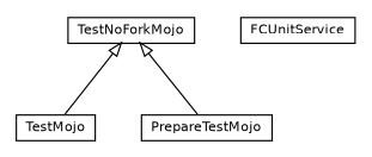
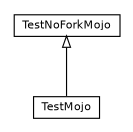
  digraph {
    nodesep=0.25
    ranksep=0.5
    node [fontcolor=black fontname=Helvetica fontsize=10.0 shape=plaintext]
    edge [arrowtail=empty dir=back fontname=Helvetica fontsize=10 headport=p labelfontname=Helvetica labelfontsize=10 tailport=p]
    n1 [label=<<table title="fr.fastconnect.factory.tibco.bw.fcunit.TestMojo" border="0" cellborder="1" cellspacing="0" cellpadding="2" port="p" href="./TestMojo.html"> 		<tr><td><table border="0" cellspacing="0" cellpadding="1"> <tr><td align="center" balign="center"> TestMojo </td></tr> 		</table></td></tr> 		</table>>]
-   n2 [label=<<table title="fr.fastconnect.factory.tibco.bw.fcunit.PrepareTestMojo" border="0" cellborder="1" cellspacing="0" cellpadding="2" port="p" href="./PrepareTestMojo.html"> 		<tr><td><table border="0" cellspacing="0" cellpadding="1"> <tr><td align="center" balign="center"> PrepareTestMojo </td></tr> 		</table></td></tr> 		</table>>]
-   n3 [label=<<table title="fr.fastconnect.factory.tibco.bw.fcunit.FCUnitService" border="0" cellborder="1" cellspacing="0" cellpadding="2" port="p" href="./FCUnitService.html"> 		<tr><td><table border="0" cellspacing="0" cellpadding="1"> <tr><td align="center" balign="center"> FCUnitService </td></tr> 		</table></td></tr> 		</table>>]
    n4 [label=<<table title="fr.fastconnect.factory.tibco.bw.fcunit.TestNoForkMojo" border="0" cellborder="1" cellspacing="0" cellpadding="2" port="p" href="./TestNoForkMojo.html"> 		<tr><td><table border="0" cellspacing="0" cellpadding="1"> <tr><td align="center" balign="center"> TestNoForkMojo </td></tr> 		</table></td></tr> 		</table>>]
    n4 -> n1
-   n4 -> n2
  }
